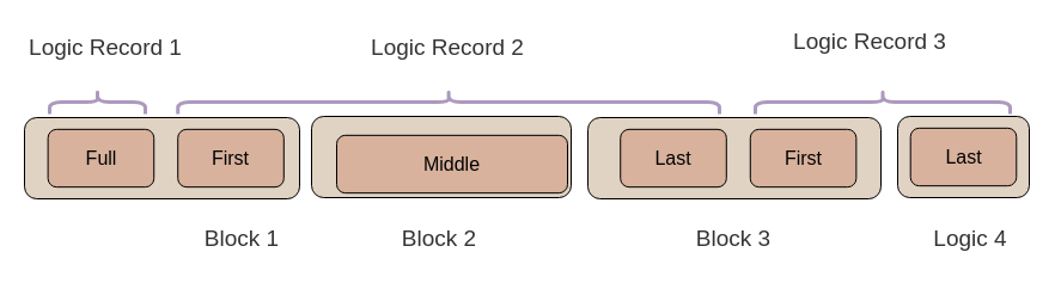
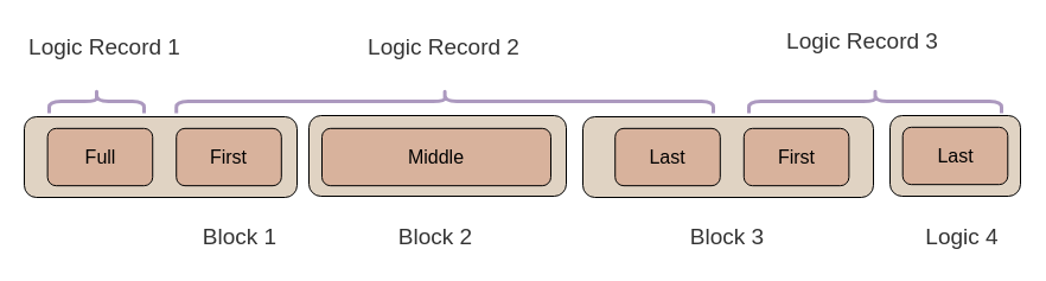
  <mxCell id="0" />
  <mxCell id="1" parent="0" />
  <mxCell id="2" value="" style="rounded=1;whiteSpace=wrap;html=1;fontSize=16;fillColor=#E0D3C3;container=0;" vertex="1" parent="1"><mxGeometry x="260" y="97" width="217" height="68" as="geometry" /></mxCell>
  <mxCell id="3" value="" style="rounded=1;whiteSpace=wrap;html=1;fontSize=16;fillColor=#E0D3C3;container=0;" parent="1" vertex="1"><mxGeometry x="20.01" y="98" width="229.99" height="68" as="geometry" /></mxCell>
  <mxCell id="4" value="Full" style="rounded=1;whiteSpace=wrap;html=1;fontSize=16;fillColor=#D8B29C;fontColor=default;labelBackgroundColor=none;container=0;strokeWidth=1;" parent="1" vertex="1"><mxGeometry x="39.639" y="107.842" width="88.578" height="48.316" as="geometry" /></mxCell>
  <mxCell id="5" value="First" style="rounded=1;whiteSpace=wrap;html=1;fontSize=16;fillColor=#D8B29C;fontColor=default;labelBackgroundColor=none;container=0;strokeWidth=1;" parent="1" vertex="1"><mxGeometry x="148.216" y="107.842" width="88.578" height="48.316" as="geometry" /></mxCell>
- <mxCell id="6" value="Middle" style="rounded=1;whiteSpace=wrap;html=1;fontSize=16;fillColor=#D8B29C;fontColor=default;labelBackgroundColor=none;container=0;strokeWidth=1;" parent="1" vertex="1"><mxGeometry x="281" y="112.84" width="193" height="48.32" as="geometry" /></mxCell>
+ <mxCell id="6" value="Middle" style="rounded=1;whiteSpace=wrap;html=1;fontSize=16;fillColor=#D8B29C;fontColor=default;labelBackgroundColor=none;container=0;strokeWidth=1;" parent="1" vertex="1"><mxGeometry x="271" y="107.84" width="193" height="48.32" as="geometry" /></mxCell>
  <mxCell id="7" value="&lt;font style=&quot;font-size: 19px;&quot; color=&quot;#333333&quot;&gt;Block 1&lt;/font&gt;" style="text;html=1;strokeColor=none;fillColor=none;align=center;verticalAlign=middle;whiteSpace=wrap;rounded=0;" vertex="1" parent="1"><mxGeometry x="162.51" y="185" width="78.49" height="30" as="geometry" /></mxCell>
  <mxCell id="8" value="" style="rounded=1;whiteSpace=wrap;html=1;fontSize=16;fillColor=#E0D3C3;container=0;" vertex="1" parent="1"><mxGeometry x="491" y="98" width="245" height="68" as="geometry" /></mxCell>
  <mxCell id="9" value="Last" style="rounded=1;whiteSpace=wrap;html=1;fontSize=16;fillColor=#D8B29C;fontColor=default;labelBackgroundColor=none;container=0;strokeWidth=1;" vertex="1" parent="1"><mxGeometry x="518.216" y="107.842" width="88.578" height="48.316" as="geometry" /></mxCell>
  <mxCell id="10" value="First" style="rounded=1;whiteSpace=wrap;html=1;fontSize=16;fillColor=#D8B29C;fontColor=default;labelBackgroundColor=none;container=0;strokeWidth=1;" vertex="1" parent="1"><mxGeometry x="626.793" y="107.842" width="88.578" height="48.316" as="geometry" /></mxCell>
  <mxCell id="11" value="&lt;font style=&quot;font-size: 19px;&quot; color=&quot;#333333&quot;&gt;Block 2&lt;/font&gt;" style="text;html=1;strokeColor=none;fillColor=none;align=center;verticalAlign=middle;whiteSpace=wrap;rounded=0;" vertex="1" parent="1"><mxGeometry x="323.26" y="185" width="88.49" height="30" as="geometry" /></mxCell>
  <mxCell id="12" value="" style="shape=curlyBracket;whiteSpace=wrap;html=1;rounded=1;labelPosition=left;verticalLabelPosition=middle;align=right;verticalAlign=middle;fontSize=19;fontColor=#333333;direction=south;strokeColor=#AC99BF;strokeWidth=3;" vertex="1" parent="1"><mxGeometry x="148.22" y="75" width="452.78" height="20" as="geometry" /></mxCell>
  <mxCell id="13" value="&lt;font color=&quot;#333333&quot;&gt;&lt;span style=&quot;font-size: 19px;&quot;&gt;Logic Record 2&lt;/span&gt;&lt;/font&gt;" style="text;html=1;strokeColor=none;fillColor=none;align=center;verticalAlign=middle;whiteSpace=wrap;rounded=0;" vertex="1" parent="1"><mxGeometry x="306.41" y="25" width="136.39" height="30" as="geometry" /></mxCell>
  <mxCell id="14" value="&lt;font color=&quot;#333333&quot;&gt;&lt;span style=&quot;font-size: 19px;&quot;&gt;Logic Record 1&lt;/span&gt;&lt;/font&gt;" style="text;html=1;strokeColor=none;fillColor=none;align=center;verticalAlign=middle;whiteSpace=wrap;rounded=0;" vertex="1" parent="1"><mxGeometry x="20.01" y="25" width="136.39" height="30" as="geometry" /></mxCell>
  <mxCell id="15" value="" style="shape=curlyBracket;whiteSpace=wrap;html=1;rounded=1;labelPosition=left;verticalLabelPosition=middle;align=right;verticalAlign=middle;fontSize=19;fontColor=#333333;direction=south;strokeColor=#AC99BF;strokeWidth=3;" vertex="1" parent="1"><mxGeometry x="41" y="75" width="80" height="20" as="geometry" /></mxCell>
  <mxCell id="16" value="" style="shape=curlyBracket;whiteSpace=wrap;html=1;rounded=1;labelPosition=left;verticalLabelPosition=middle;align=right;verticalAlign=middle;fontSize=19;fontColor=#333333;direction=south;strokeColor=#AC99BF;strokeWidth=3;" vertex="1" parent="1"><mxGeometry x="631" y="75" width="213" height="20" as="geometry" /></mxCell>
  <mxCell id="17" value="&lt;font color=&quot;#333333&quot;&gt;&lt;span style=&quot;font-size: 19px;&quot;&gt;Logic Record 3&lt;/span&gt;&lt;/font&gt;" style="text;html=1;strokeColor=none;fillColor=none;align=center;verticalAlign=middle;whiteSpace=wrap;rounded=0;" vertex="1" parent="1"><mxGeometry x="659.3" y="20" width="136.39" height="30" as="geometry" /></mxCell>
  <mxCell id="18" value="&lt;font style=&quot;font-size: 19px;&quot; color=&quot;#333333&quot;&gt;Block 3&lt;/font&gt;" style="text;html=1;strokeColor=none;fillColor=none;align=center;verticalAlign=middle;whiteSpace=wrap;rounded=0;" vertex="1" parent="1"><mxGeometry x="569.25" y="185" width="88.49" height="30" as="geometry" /></mxCell>
  <mxCell id="19" value="" style="rounded=1;whiteSpace=wrap;html=1;fontSize=16;fillColor=#E0D3C3;container=0;" vertex="1" parent="1"><mxGeometry x="750" y="97" width="110" height="68" as="geometry" /></mxCell>
  <mxCell id="20" value="Last" style="rounded=1;whiteSpace=wrap;html=1;fontSize=16;fillColor=#D8B29C;fontColor=default;labelBackgroundColor=none;container=0;strokeWidth=1;" vertex="1" parent="1"><mxGeometry x="760.713" y="106.842" width="88.578" height="48.316" as="geometry" /></mxCell>
  <mxCell id="21" value="&lt;font style=&quot;font-size: 19px;&quot; color=&quot;#333333&quot;&gt;Logic 4&lt;/font&gt;" style="text;html=1;strokeColor=none;fillColor=none;align=center;verticalAlign=middle;whiteSpace=wrap;rounded=0;" vertex="1" parent="1"><mxGeometry x="767" y="185" width="88.49" height="30" as="geometry" /></mxCell>
